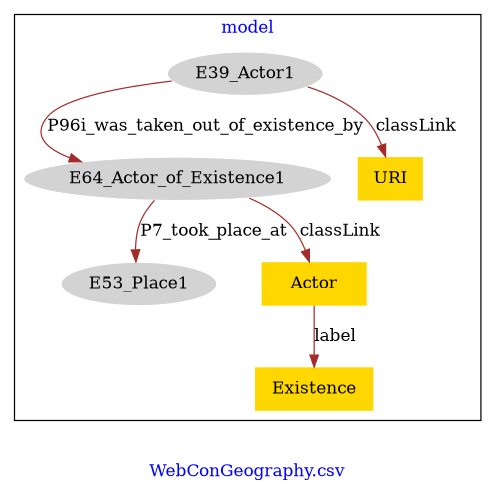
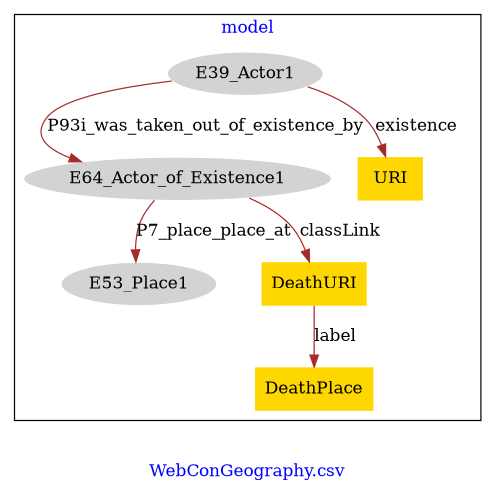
  digraph {
    fontcolor=blue
    label="WebConGeography.csv"
    remincross=true
    node [fillcolor=lightgray style=filled]
    edge [color=brown fontcolor=black]
    n1 [color=white label=E39_Actor1]
    n2 [color=white label=E64_Actor_of_Existence1]
    n3 [color=white label=E53_Place1]
    n4 [fillcolor=gold label=URI shape=plaintext]
-   n5 [fillcolor=gold label=Existence shape=plaintext]
-   n6 [fillcolor=gold label=Actor shape=plaintext]
+   n5 [fillcolor=gold label=DeathPlace shape=plaintext]
+   n6 [fillcolor=gold label=DeathURI shape=plaintext]
    subgraph cluster_1 {
      label=model
      n1
      n2
      n3
      n4
      n5
      n6
    }
-   n1 -> n2 [label=P96i_was_taken_out_of_existence_by]
-   n1 -> n4 [label=classLink]
-   n2 -> n3 [label=P7_took_place_at]
+   n1 -> n2 [label=P93i_was_taken_out_of_existence_by]
+   n1 -> n4 [label=existence]
+   n2 -> n3 [label=P7_place_place_at]
    n2 -> n6 [label=classLink]
    n6 -> n5 [label=label]
  }
